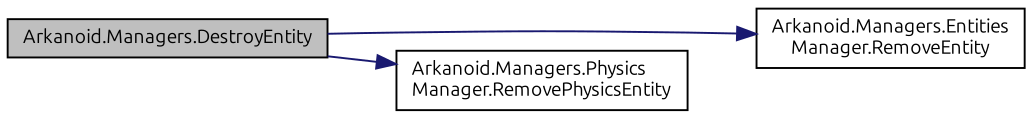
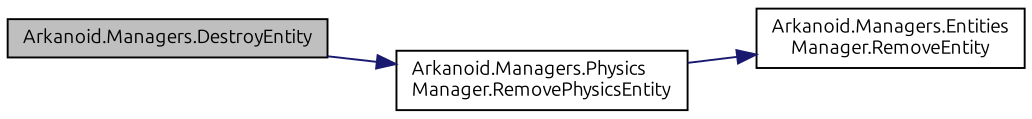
  digraph {
    fontname=Ubuntu
    rankdir=LR
    node [color=black fillcolor=white fontname=Ubuntu fontsize=10 shape=record style=filled]
    edge [color=midnightblue fontname=Ubuntu fontsize=10 labelfontname=Helvetica labelfontsize=10 style=solid]
    n1 [fillcolor=grey75 fontcolor=black height=0.2 label="Arkanoid.Managers.DestroyEntity" width=0.4]
    n2 [height=0.2 label="Arkanoid.Managers.Entities\lManager.RemoveEntity" width=0.4]
    n3 [height=0.2 label="Arkanoid.Managers.Physics\lManager.RemovePhysicsEntity" width=0.4]
-   n1 -> n2
+   n3 -> n2
    n1 -> n3
  }
